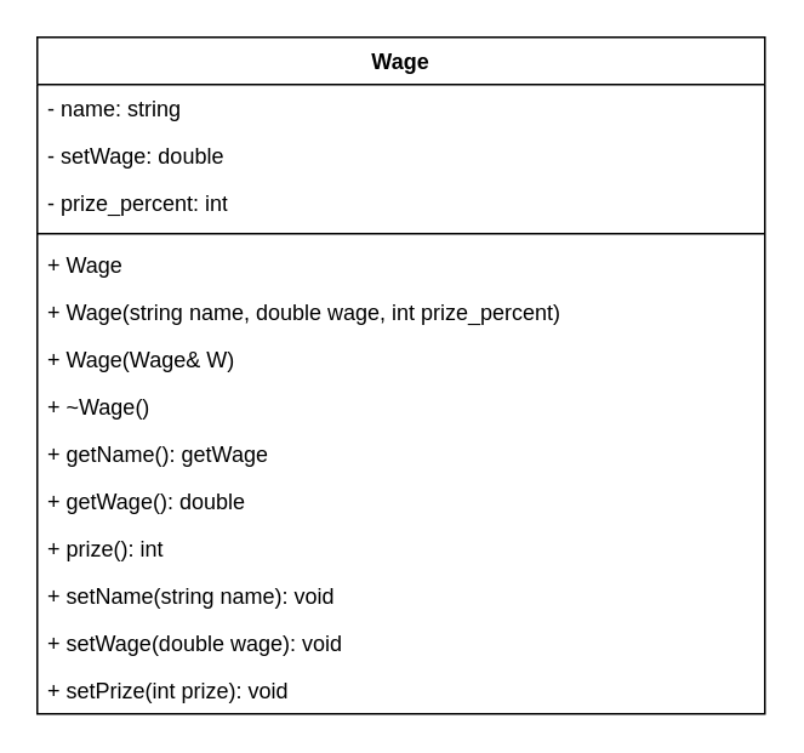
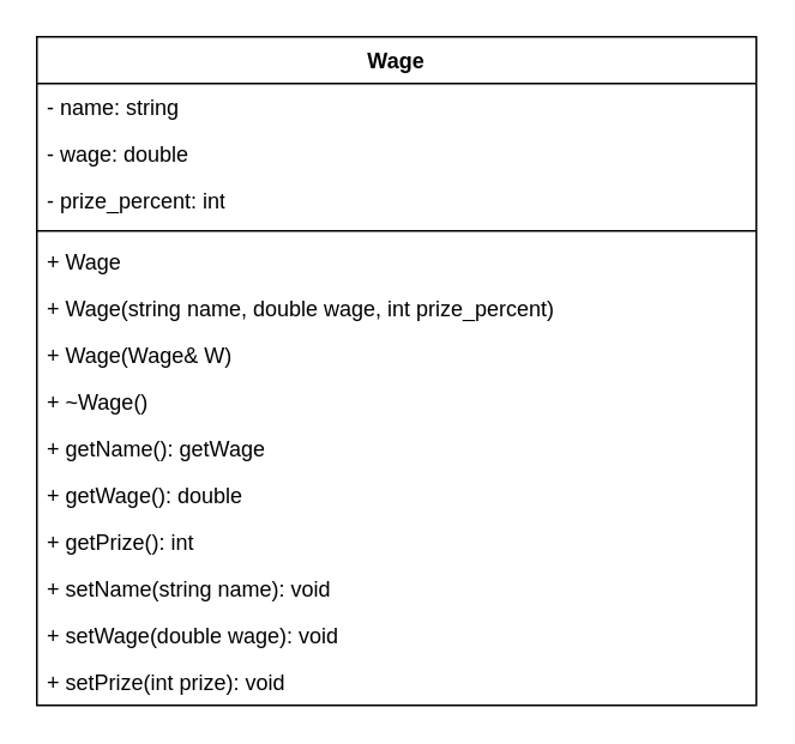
  <mxCell id="0" />
  <mxCell id="1" parent="0" />
  <mxCell id="2" value="Wage" style="swimlane;fontStyle=1;align=center;verticalAlign=top;childLayout=stackLayout;horizontal=1;startSize=26;horizontalStack=0;resizeParent=1;resizeParentMax=0;resizeLast=0;collapsible=1;marginBottom=0;whiteSpace=wrap;html=1;" parent="1" vertex="1"><mxGeometry x="20" y="20" width="400" height="372" as="geometry" /></mxCell>
  <mxCell id="3" value="- name: string" style="text;strokeColor=none;fillColor=none;align=left;verticalAlign=top;spacingLeft=4;spacingRight=4;overflow=hidden;rotatable=0;points=[[0,0.5],[1,0.5]];portConstraint=eastwest;whiteSpace=wrap;html=1;" parent="2" vertex="1"><mxGeometry y="26" width="400" height="26" as="geometry" /></mxCell>
- <mxCell id="4" value="- setWage: double" style="text;strokeColor=none;fillColor=none;align=left;verticalAlign=top;spacingLeft=4;spacingRight=4;overflow=hidden;rotatable=0;points=[[0,0.5],[1,0.5]];portConstraint=eastwest;whiteSpace=wrap;html=1;" parent="2" vertex="1"><mxGeometry y="52" width="400" height="26" as="geometry" /></mxCell>
+ <mxCell id="4" value="- wage: double" style="text;strokeColor=none;fillColor=none;align=left;verticalAlign=top;spacingLeft=4;spacingRight=4;overflow=hidden;rotatable=0;points=[[0,0.5],[1,0.5]];portConstraint=eastwest;whiteSpace=wrap;html=1;" parent="2" vertex="1"><mxGeometry y="52" width="400" height="26" as="geometry" /></mxCell>
  <mxCell id="5" value="- prize_percent: int" style="text;strokeColor=none;fillColor=none;align=left;verticalAlign=top;spacingLeft=4;spacingRight=4;overflow=hidden;rotatable=0;points=[[0,0.5],[1,0.5]];portConstraint=eastwest;whiteSpace=wrap;html=1;" parent="2" vertex="1"><mxGeometry y="78" width="400" height="26" as="geometry" /></mxCell>
  <mxCell id="6" value="" style="line;strokeWidth=1;fillColor=none;align=left;verticalAlign=middle;spacingTop=-1;spacingLeft=3;spacingRight=3;rotatable=0;labelPosition=right;points=[];portConstraint=eastwest;strokeColor=inherit;" parent="2" vertex="1"><mxGeometry y="104" width="400" height="8" as="geometry" /></mxCell>
  <mxCell id="7" value="+ Wage" style="text;strokeColor=none;fillColor=none;align=left;verticalAlign=top;spacingLeft=4;spacingRight=4;overflow=hidden;rotatable=0;points=[[0,0.5],[1,0.5]];portConstraint=eastwest;whiteSpace=wrap;html=1;" parent="2" vertex="1"><mxGeometry y="112" width="400" height="26" as="geometry" /></mxCell>
  <mxCell id="8" value="+ Wage(string name, double wage, int prize_percent)" style="text;strokeColor=none;fillColor=none;align=left;verticalAlign=top;spacingLeft=4;spacingRight=4;overflow=hidden;rotatable=0;points=[[0,0.5],[1,0.5]];portConstraint=eastwest;whiteSpace=wrap;html=1;" parent="2" vertex="1"><mxGeometry y="138" width="400" height="26" as="geometry" /></mxCell>
  <mxCell id="9" value="+ Wage(Wage&amp;amp; W)" style="text;strokeColor=none;fillColor=none;align=left;verticalAlign=top;spacingLeft=4;spacingRight=4;overflow=hidden;rotatable=0;points=[[0,0.5],[1,0.5]];portConstraint=eastwest;whiteSpace=wrap;html=1;" parent="2" vertex="1"><mxGeometry y="164" width="400" height="26" as="geometry" /></mxCell>
  <mxCell id="10" value="+ ~Wage()" style="text;strokeColor=none;fillColor=none;align=left;verticalAlign=top;spacingLeft=4;spacingRight=4;overflow=hidden;rotatable=0;points=[[0,0.5],[1,0.5]];portConstraint=eastwest;whiteSpace=wrap;html=1;" parent="2" vertex="1"><mxGeometry y="190" width="400" height="26" as="geometry" /></mxCell>
  <mxCell id="11" value="+ getName(): getWage" style="text;strokeColor=none;fillColor=none;align=left;verticalAlign=top;spacingLeft=4;spacingRight=4;overflow=hidden;rotatable=0;points=[[0,0.5],[1,0.5]];portConstraint=eastwest;whiteSpace=wrap;html=1;" parent="2" vertex="1"><mxGeometry y="216" width="400" height="26" as="geometry" /></mxCell>
  <mxCell id="12" value="+ getWage(): double" style="text;strokeColor=none;fillColor=none;align=left;verticalAlign=top;spacingLeft=4;spacingRight=4;overflow=hidden;rotatable=0;points=[[0,0.5],[1,0.5]];portConstraint=eastwest;whiteSpace=wrap;html=1;" parent="2" vertex="1"><mxGeometry y="242" width="400" height="26" as="geometry" /></mxCell>
- <mxCell id="13" value="+ prize(): int" style="text;strokeColor=none;fillColor=none;align=left;verticalAlign=top;spacingLeft=4;spacingRight=4;overflow=hidden;rotatable=0;points=[[0,0.5],[1,0.5]];portConstraint=eastwest;whiteSpace=wrap;html=1;" parent="2" vertex="1"><mxGeometry y="268" width="400" height="26" as="geometry" /></mxCell>
+ <mxCell id="13" value="+ getPrize(): int" style="text;strokeColor=none;fillColor=none;align=left;verticalAlign=top;spacingLeft=4;spacingRight=4;overflow=hidden;rotatable=0;points=[[0,0.5],[1,0.5]];portConstraint=eastwest;whiteSpace=wrap;html=1;" parent="2" vertex="1"><mxGeometry y="268" width="400" height="26" as="geometry" /></mxCell>
  <mxCell id="14" value="+ setName(string name): void" style="text;strokeColor=none;fillColor=none;align=left;verticalAlign=top;spacingLeft=4;spacingRight=4;overflow=hidden;rotatable=0;points=[[0,0.5],[1,0.5]];portConstraint=eastwest;whiteSpace=wrap;html=1;" parent="2" vertex="1"><mxGeometry y="294" width="400" height="26" as="geometry" /></mxCell>
  <mxCell id="15" value="+ setWage(double wage): void" style="text;strokeColor=none;fillColor=none;align=left;verticalAlign=top;spacingLeft=4;spacingRight=4;overflow=hidden;rotatable=0;points=[[0,0.5],[1,0.5]];portConstraint=eastwest;whiteSpace=wrap;html=1;" parent="2" vertex="1"><mxGeometry y="320" width="400" height="26" as="geometry" /></mxCell>
  <mxCell id="16" value="+ setPrize(int prize): void" style="text;strokeColor=none;fillColor=none;align=left;verticalAlign=top;spacingLeft=4;spacingRight=4;overflow=hidden;rotatable=0;points=[[0,0.5],[1,0.5]];portConstraint=eastwest;whiteSpace=wrap;html=1;" parent="2" vertex="1"><mxGeometry y="346" width="400" height="26" as="geometry" /></mxCell>
